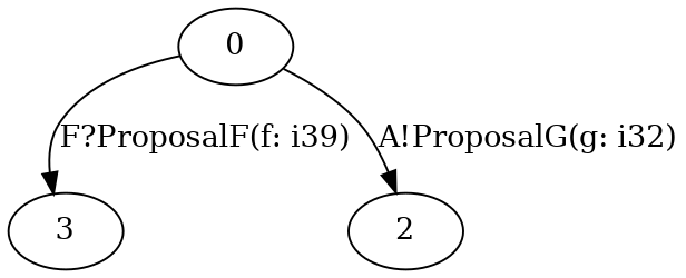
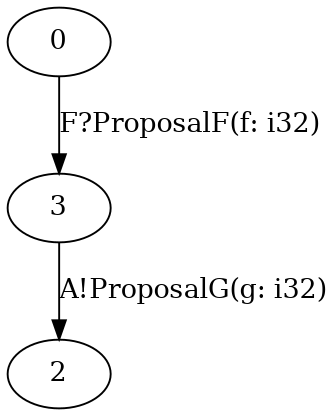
  digraph {
    n1 [label=3]
    0
    2
-   0 -> 2 [label="A!ProposalG(g: i32)"]
-   0 -> n1 [label="F?ProposalF(f: i39)"]
+   n1 -> 2 [label="A!ProposalG(g: i32)"]
+   0 -> n1 [label="F?ProposalF(f: i32)"]
  }
